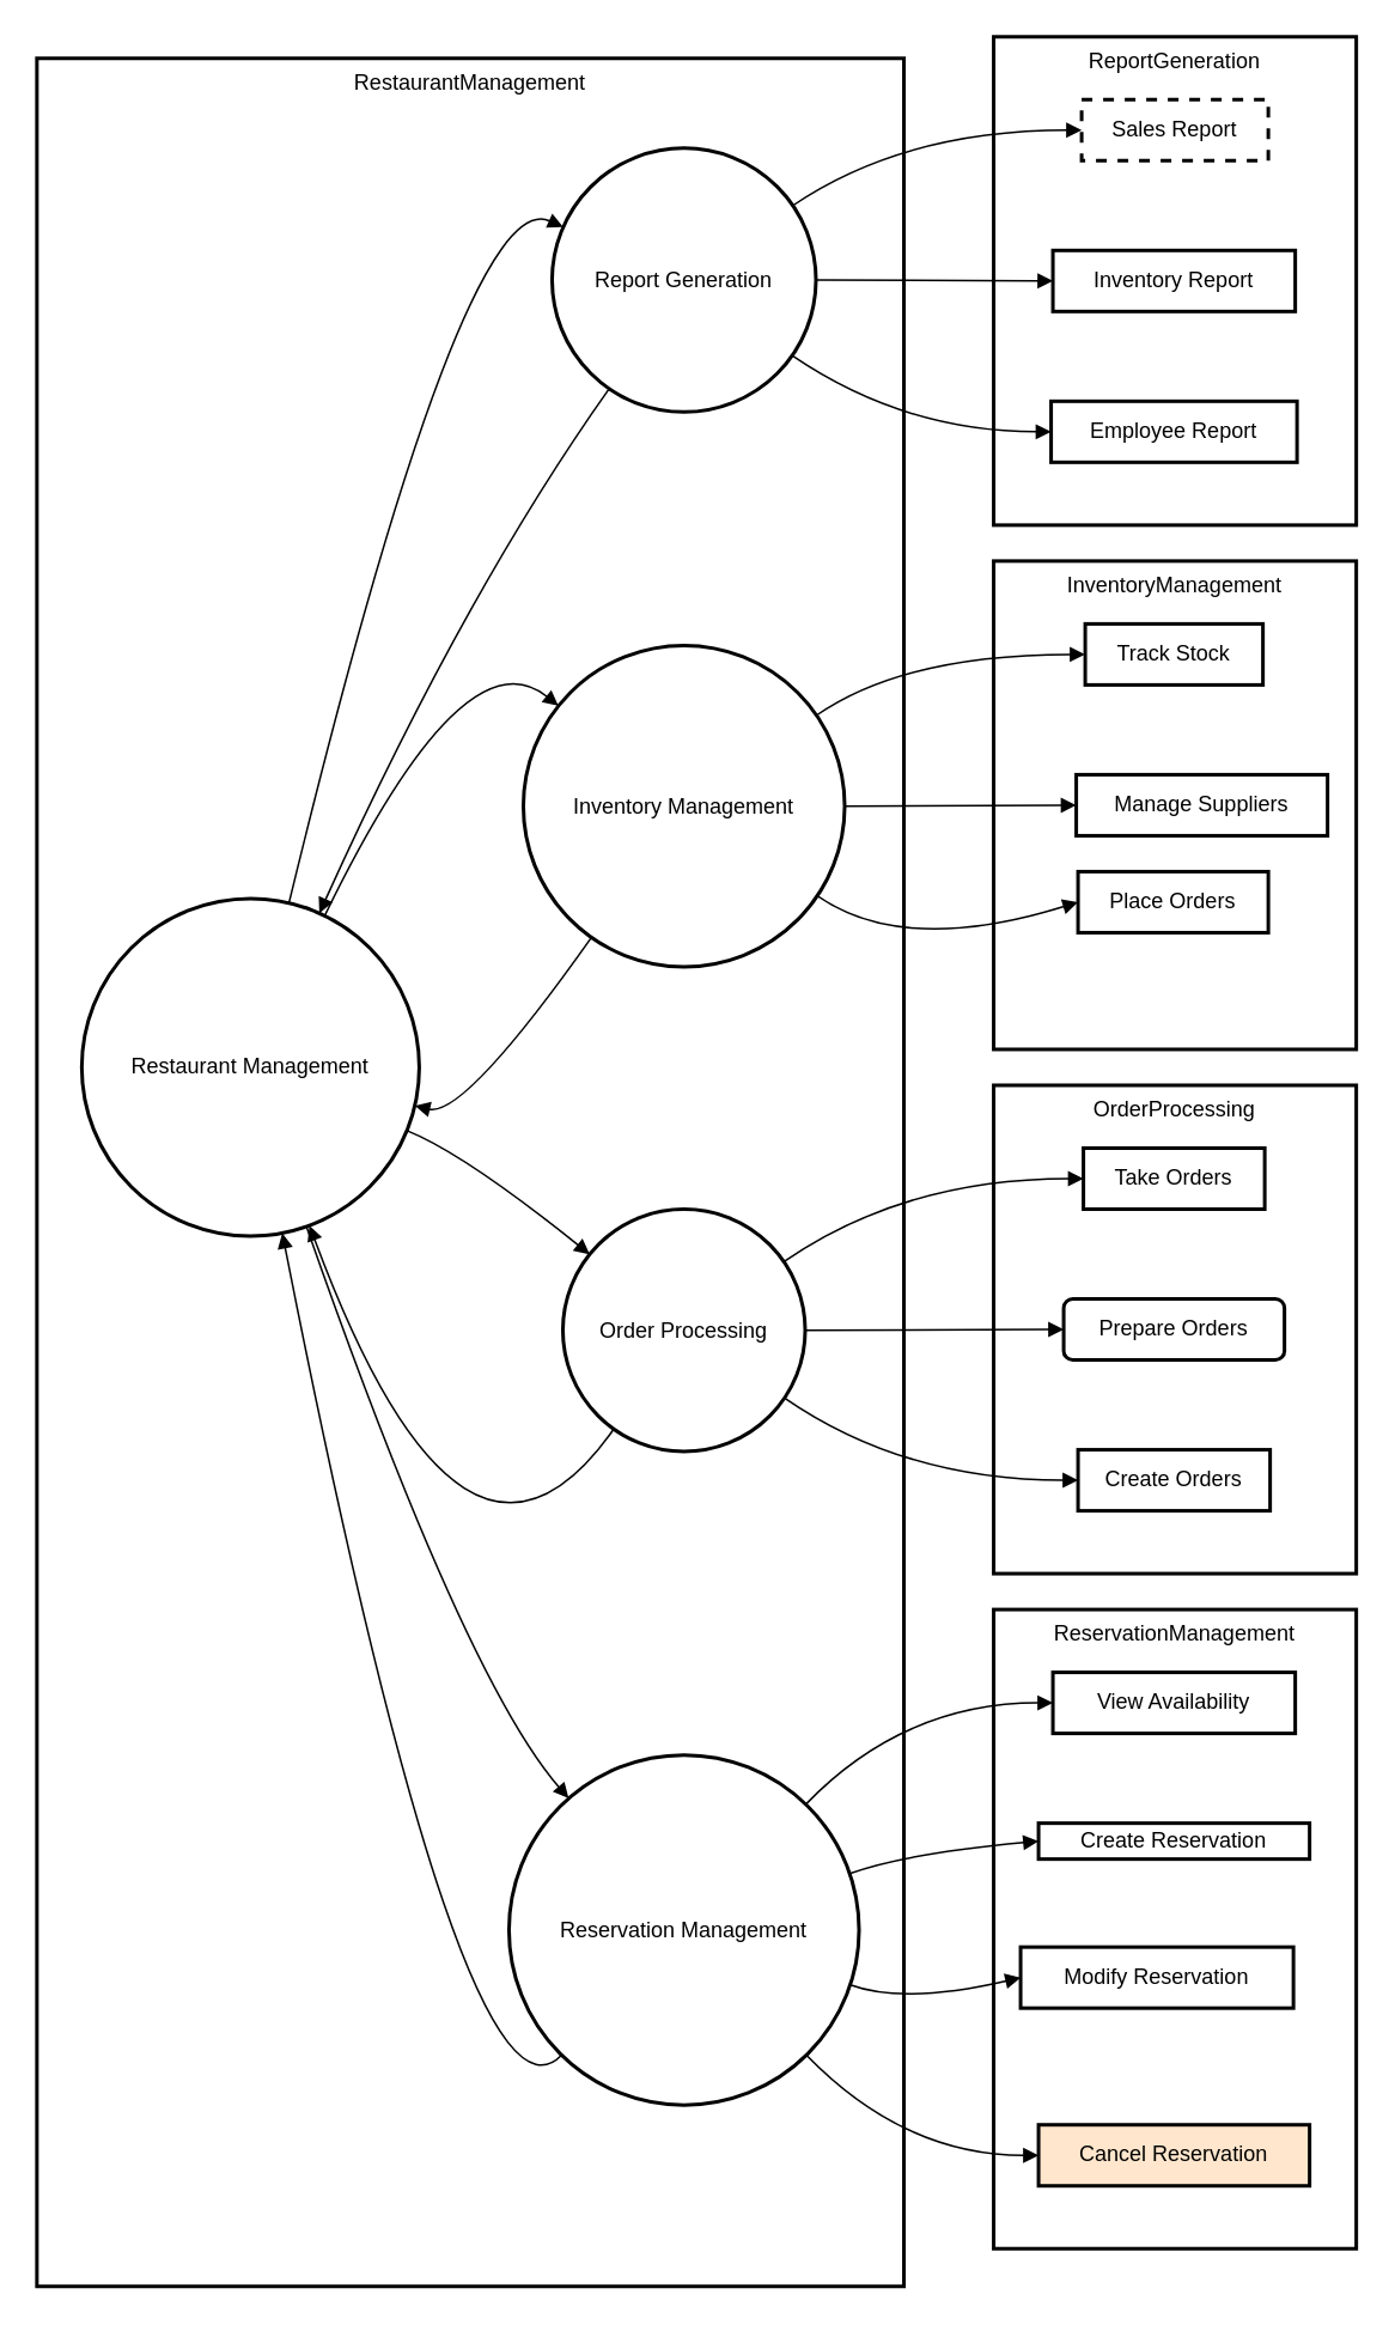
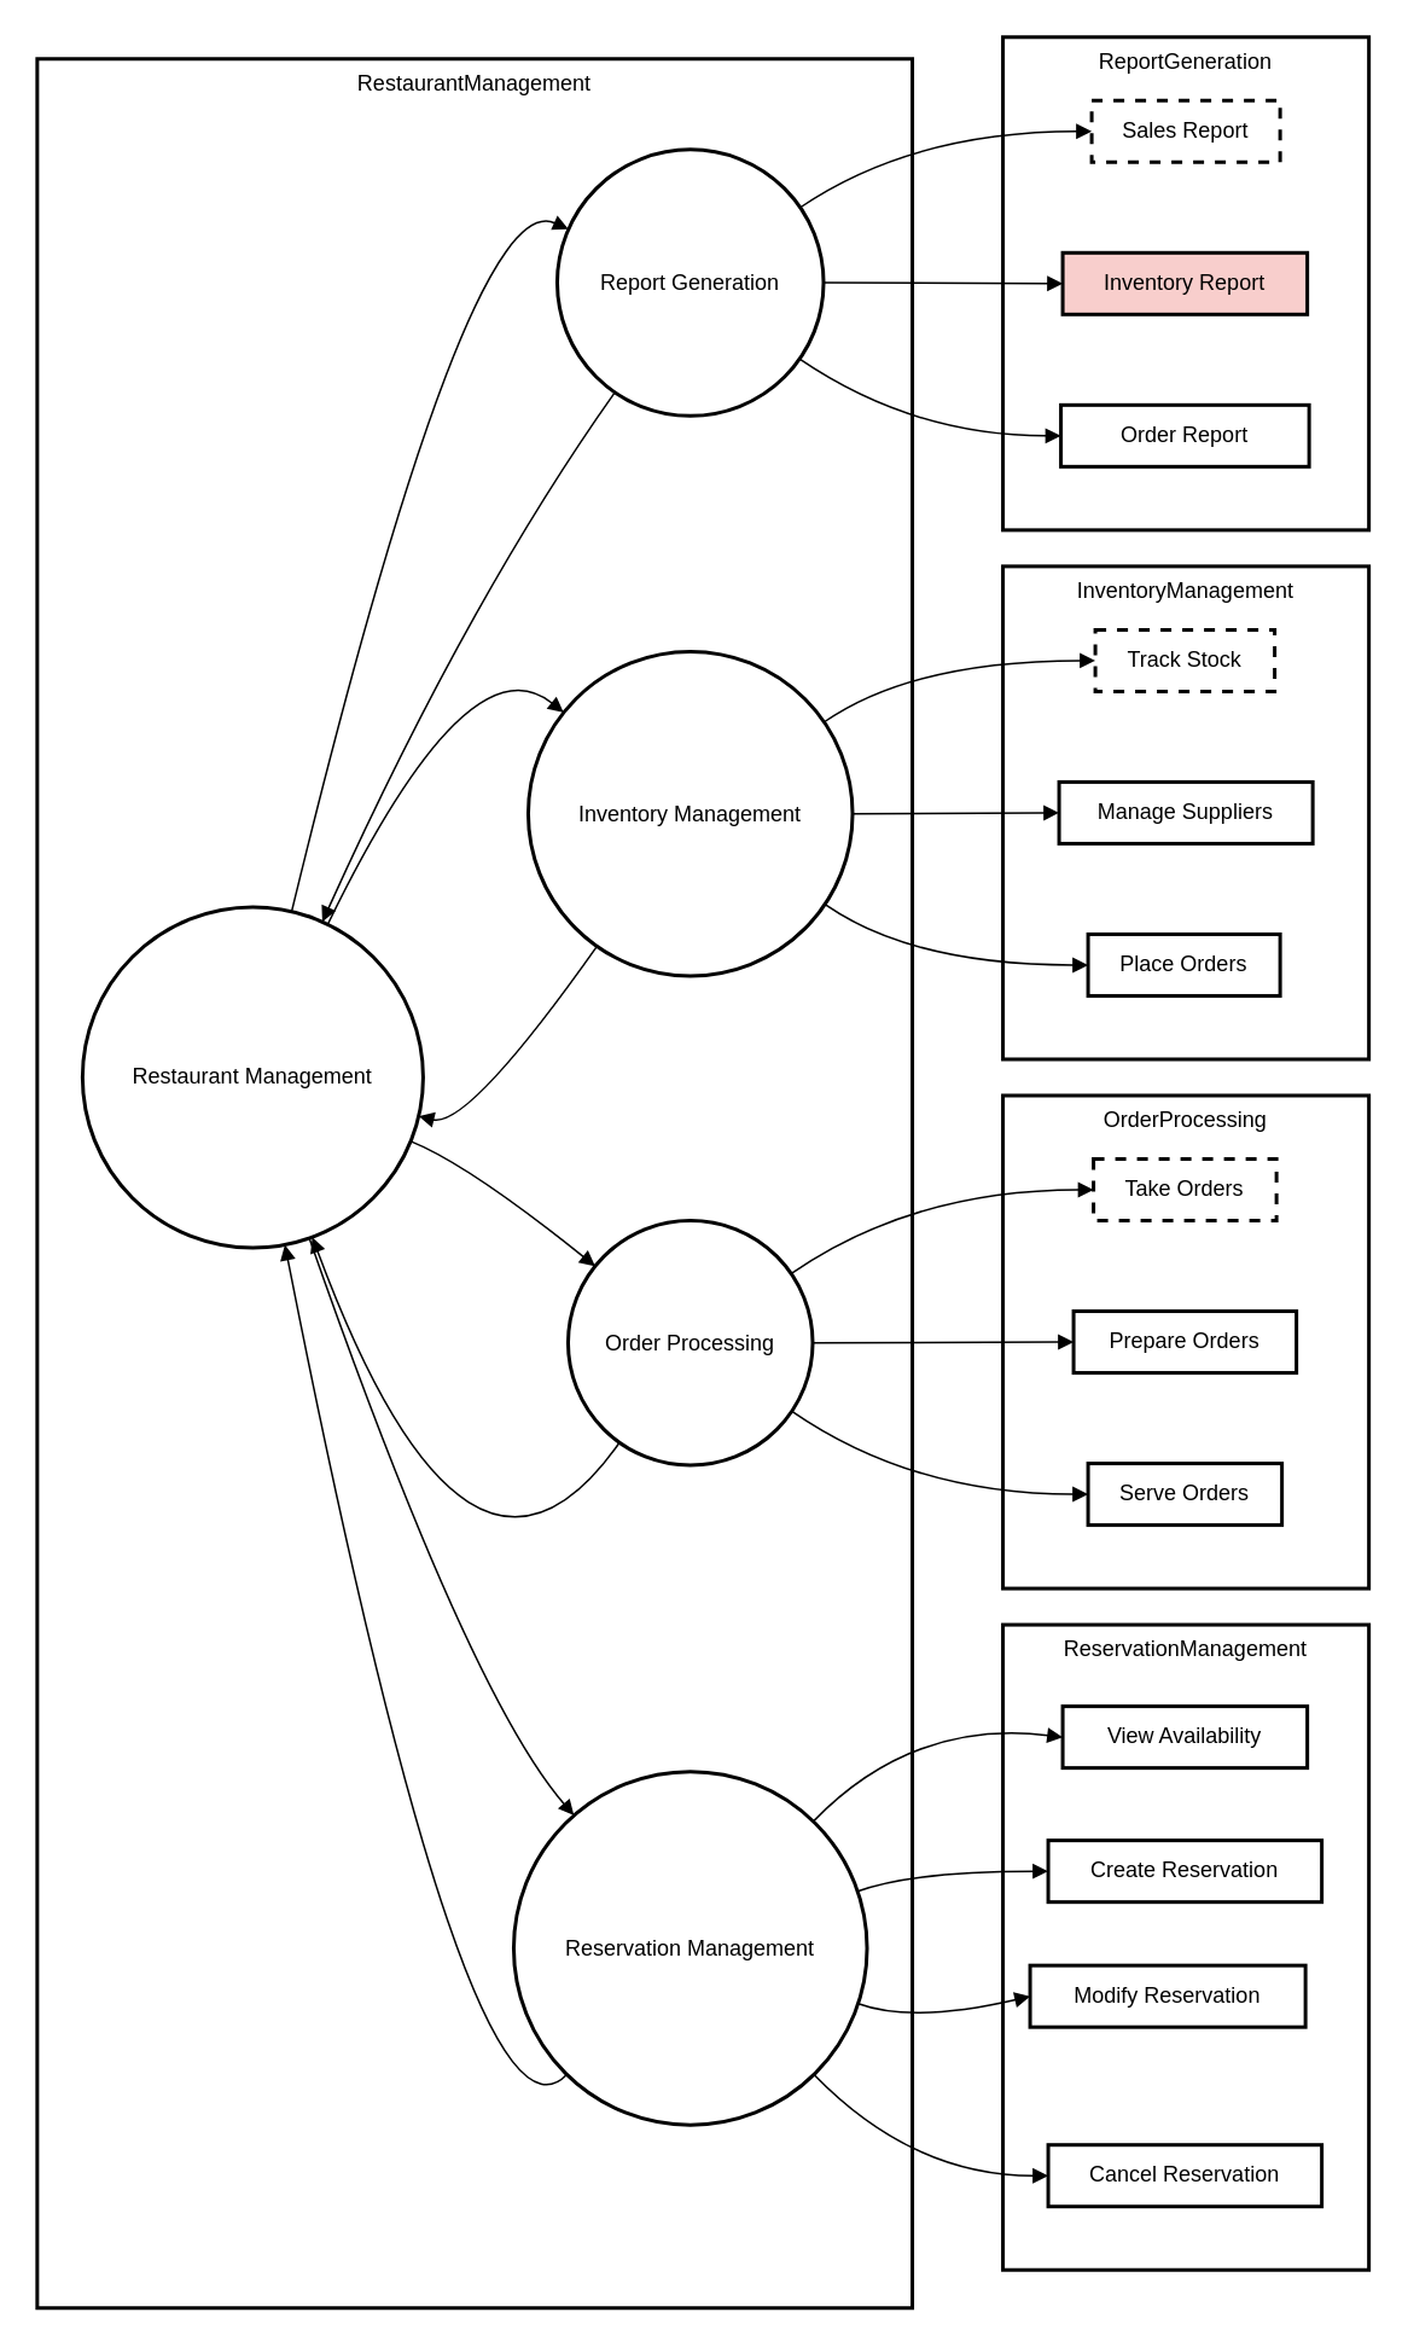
  <mxCell id="0" />
  <mxCell id="1" parent="0" />
  <mxCell id="2" value="ReportGeneration" style="whiteSpace=wrap;strokeWidth=2;verticalAlign=top;" vertex="1" parent="1"><mxGeometry x="553" y="20" width="202" height="272" as="geometry" /></mxCell>
  <mxCell id="3" value="Sales Report" style="whiteSpace=wrap;strokeWidth=2;dashed=1;" vertex="1" parent="1"><mxGeometry x="602" y="55" width="104" height="34" as="geometry" /></mxCell>
- <mxCell id="4" value="Inventory Report" style="whiteSpace=wrap;strokeWidth=2;" vertex="1" parent="1"><mxGeometry x="586" y="139" width="135" height="34" as="geometry" /></mxCell>
- <mxCell id="5" value="Employee Report" style="whiteSpace=wrap;strokeWidth=2;" vertex="1" parent="1"><mxGeometry x="585" y="223" width="137" height="34" as="geometry" /></mxCell>
+ <mxCell id="4" value="Inventory Report" style="whiteSpace=wrap;strokeWidth=2;fillColor=#f8cecc;" vertex="1" parent="1"><mxGeometry x="586" y="139" width="135" height="34" as="geometry" /></mxCell>
+ <mxCell id="5" value="Order Report" style="whiteSpace=wrap;strokeWidth=2;" vertex="1" parent="1"><mxGeometry x="585" y="223" width="137" height="34" as="geometry" /></mxCell>
  <mxCell id="6" value="InventoryManagement" style="whiteSpace=wrap;strokeWidth=2;verticalAlign=top;" vertex="1" parent="1"><mxGeometry x="553" y="312" width="202" height="272" as="geometry" /></mxCell>
- <mxCell id="7" value="Track Stock" style="whiteSpace=wrap;strokeWidth=2;" vertex="1" parent="1"><mxGeometry x="604" y="347" width="99" height="34" as="geometry" /></mxCell>
- <mxCell id="8" value="Manage Suppliers" style="whiteSpace=wrap;strokeWidth=2;" vertex="1" parent="1"><mxGeometry x="599" y="431" width="140" height="34" as="geometry" /></mxCell>
- <mxCell id="9" value="Place Orders" style="whiteSpace=wrap;strokeWidth=2;" vertex="1" parent="1"><mxGeometry x="600" y="485" width="106" height="34" as="geometry" /></mxCell>
+ <mxCell id="7" value="Track Stock" style="whiteSpace=wrap;strokeWidth=2;dashed=1;" vertex="1" parent="1"><mxGeometry x="604" y="347" width="99" height="34" as="geometry" /></mxCell>
+ <mxCell id="8" value="Manage Suppliers" style="whiteSpace=wrap;strokeWidth=2;" vertex="1" parent="1"><mxGeometry x="584" y="431" width="140" height="34" as="geometry" /></mxCell>
+ <mxCell id="9" value="Place Orders" style="whiteSpace=wrap;strokeWidth=2;" vertex="1" parent="1"><mxGeometry x="600" y="515" width="106" height="34" as="geometry" /></mxCell>
  <mxCell id="10" value="OrderProcessing" style="whiteSpace=wrap;strokeWidth=2;verticalAlign=top;" vertex="1" parent="1"><mxGeometry x="553" y="604" width="202" height="272" as="geometry" /></mxCell>
- <mxCell id="11" value="Take Orders" style="whiteSpace=wrap;strokeWidth=2;" vertex="1" parent="1"><mxGeometry x="603" y="639" width="101" height="34" as="geometry" /></mxCell>
- <mxCell id="12" value="Prepare Orders" style="whiteSpace=wrap;strokeWidth=2;rounded=1;" vertex="1" parent="1"><mxGeometry x="592" y="723" width="123" height="34" as="geometry" /></mxCell>
- <mxCell id="13" value="Create Orders" style="whiteSpace=wrap;strokeWidth=2;" vertex="1" parent="1"><mxGeometry x="600" y="807" width="107" height="34" as="geometry" /></mxCell>
+ <mxCell id="11" value="Take Orders" style="whiteSpace=wrap;strokeWidth=2;dashed=1;" vertex="1" parent="1"><mxGeometry x="603" y="639" width="101" height="34" as="geometry" /></mxCell>
+ <mxCell id="12" value="Prepare Orders" style="whiteSpace=wrap;strokeWidth=2;" vertex="1" parent="1"><mxGeometry x="592" y="723" width="123" height="34" as="geometry" /></mxCell>
+ <mxCell id="13" value="Serve Orders" style="whiteSpace=wrap;strokeWidth=2;" vertex="1" parent="1"><mxGeometry x="600" y="807" width="107" height="34" as="geometry" /></mxCell>
  <mxCell id="14" value="ReservationManagement" style="whiteSpace=wrap;strokeWidth=2;verticalAlign=top;" vertex="1" parent="1"><mxGeometry x="553" y="896" width="202" height="356" as="geometry" /></mxCell>
- <mxCell id="15" value="View Availability" style="whiteSpace=wrap;strokeWidth=2;" vertex="1" parent="1"><mxGeometry x="586" y="931" width="135" height="34" as="geometry" /></mxCell>
- <mxCell id="16" value="Create Reservation" style="whiteSpace=wrap;strokeWidth=2;" vertex="1" parent="1"><mxGeometry x="578" y="1015" width="151" height="20" as="geometry" /></mxCell>
+ <mxCell id="15" value="View Availability" style="whiteSpace=wrap;strokeWidth=2;" vertex="1" parent="1"><mxGeometry x="586" y="941" width="135" height="34" as="geometry" /></mxCell>
+ <mxCell id="16" value="Create Reservation" style="whiteSpace=wrap;strokeWidth=2;" vertex="1" parent="1"><mxGeometry x="578" y="1015" width="151" height="34" as="geometry" /></mxCell>
  <mxCell id="17" value="Modify Reservation" style="whiteSpace=wrap;strokeWidth=2;" vertex="1" parent="1"><mxGeometry x="568" y="1084" width="152" height="34" as="geometry" /></mxCell>
- <mxCell id="18" value="Cancel Reservation" style="whiteSpace=wrap;strokeWidth=2;fillColor=#ffe6cc;" vertex="1" parent="1"><mxGeometry x="578" y="1183" width="151" height="34" as="geometry" /></mxCell>
+ <mxCell id="18" value="Cancel Reservation" style="whiteSpace=wrap;strokeWidth=2;" vertex="1" parent="1"><mxGeometry x="578" y="1183" width="151" height="34" as="geometry" /></mxCell>
  <mxCell id="19" value="RestaurantManagement" style="whiteSpace=wrap;strokeWidth=2;verticalAlign=top;" vertex="1" parent="1"><mxGeometry x="20" y="32" width="483" height="1241" as="geometry" /></mxCell>
  <mxCell id="20" value="Restaurant Management" style="ellipse;aspect=fixed;strokeWidth=2;whiteSpace=wrap;" vertex="1" parent="1"><mxGeometry x="45" y="500" width="188" height="188" as="geometry" /></mxCell>
  <mxCell id="21" value="Reservation Management" style="ellipse;aspect=fixed;strokeWidth=2;whiteSpace=wrap;" vertex="1" parent="1"><mxGeometry x="283" y="977" width="195" height="195" as="geometry" /></mxCell>
  <mxCell id="22" value="Order Processing" style="ellipse;aspect=fixed;strokeWidth=2;whiteSpace=wrap;" vertex="1" parent="1"><mxGeometry x="313" y="673" width="135" height="135" as="geometry" /></mxCell>
  <mxCell id="23" value="Inventory Management" style="ellipse;aspect=fixed;strokeWidth=2;whiteSpace=wrap;" vertex="1" parent="1"><mxGeometry x="291" y="359" width="179" height="179" as="geometry" /></mxCell>
  <mxCell id="24" value="Report Generation" style="ellipse;aspect=fixed;strokeWidth=2;whiteSpace=wrap;" vertex="1" parent="1"><mxGeometry x="307" y="82" width="147" height="147" as="geometry" /></mxCell>
  <mxCell id="25" value="" style="curved=1;startArrow=none;endArrow=block;exitX=0.676;exitY=1.001;entryX=0.063;entryY=-0.001;rounded=0;" edge="1" parent="1" source="20" target="21"><mxGeometry relative="1" as="geometry"><Array as="points"><mxPoint x="258" y="934" /></Array></mxGeometry></mxCell>
  <mxCell id="26" value="" style="curved=1;startArrow=none;endArrow=block;exitX=1.002;exitY=0.704;entryX=0.002;entryY=0.099;rounded=0;" edge="1" parent="1" source="20" target="22"><mxGeometry relative="1" as="geometry"><Array as="points"><mxPoint x="258" y="642" /></Array></mxGeometry></mxCell>
  <mxCell id="27" value="" style="curved=1;startArrow=none;endArrow=block;exitX=0.746;exitY=-0.001;entryX=0.001;entryY=0.099;rounded=0;" edge="1" parent="1" source="20" target="23"><mxGeometry relative="1" as="geometry"><Array as="points"><mxPoint x="258" y="350" /></Array></mxGeometry></mxCell>
  <mxCell id="28" value="" style="curved=1;startArrow=none;endArrow=block;exitX=0.622;exitY=-0.001;entryX=-0.001;entryY=0.276;rounded=0;" edge="1" parent="1" source="20" target="24"><mxGeometry relative="1" as="geometry"><Array as="points"><mxPoint x="258" y="101" /></Array></mxGeometry></mxCell>
  <mxCell id="29" value="" style="curved=1;startArrow=none;endArrow=block;exitX=0.984;exitY=-0.001;entryX=0.002;entryY=0.5;rounded=0;" edge="1" parent="1" source="21" target="15"><mxGeometry relative="1" as="geometry"><Array as="points"><mxPoint x="503" y="948" /></Array></mxGeometry></mxCell>
  <mxCell id="30" value="" style="curved=1;startArrow=none;endArrow=block;exitX=0.999;exitY=0.326;entryX=-0.0;entryY=0.5;rounded=0;" edge="1" parent="1" source="21" target="16"><mxGeometry relative="1" as="geometry"><Array as="points"><mxPoint x="503" y="1032" /></Array></mxGeometry></mxCell>
  <mxCell id="31" value="" style="curved=1;startArrow=none;endArrow=block;exitX=0.999;exitY=0.669;entryX=-0.001;entryY=0.5;rounded=0;" edge="1" parent="1" source="21" target="17"><mxGeometry relative="1" as="geometry"><Array as="points"><mxPoint x="503" y="1116" /></Array></mxGeometry></mxCell>
  <mxCell id="32" value="" style="curved=1;startArrow=none;endArrow=block;exitX=0.984;exitY=0.996;entryX=-0.001;entryY=0.5;rounded=0;" edge="1" parent="1" source="21" target="18"><mxGeometry relative="1" as="geometry"><Array as="points"><mxPoint x="503" y="1200" /></Array></mxGeometry></mxCell>
  <mxCell id="33" value="" style="curved=1;startArrow=none;endArrow=block;exitX=0.999;exitY=0.154;entryX=0.0;entryY=0.5;rounded=0;" edge="1" parent="1" source="22" target="11"><mxGeometry relative="1" as="geometry"><Array as="points"><mxPoint x="503" y="656" /></Array></mxGeometry></mxCell>
  <mxCell id="34" value="" style="curved=1;startArrow=none;endArrow=block;exitX=0.999;exitY=0.496;entryX=0.001;entryY=0.5;rounded=0;" edge="1" parent="1" source="22" target="12"><mxGeometry relative="1" as="geometry"><Array as="points" /></mxGeometry></mxCell>
  <mxCell id="35" value="" style="curved=1;startArrow=none;endArrow=block;exitX=0.999;exitY=0.839;entryX=0.002;entryY=0.5;rounded=0;" edge="1" parent="1" source="22" target="13"><mxGeometry relative="1" as="geometry"><Array as="points"><mxPoint x="503" y="824" /></Array></mxGeometry></mxCell>
  <mxCell id="36" value="" style="curved=1;startArrow=none;endArrow=block;exitX=1.0;exitY=0.154;entryX=0.004;entryY=0.5;rounded=0;" edge="1" parent="1" source="23" target="7"><mxGeometry relative="1" as="geometry"><Array as="points"><mxPoint x="503" y="364" /></Array></mxGeometry></mxCell>
  <mxCell id="37" value="" style="curved=1;startArrow=none;endArrow=block;exitX=1.0;exitY=0.497;entryX=-0.003;entryY=0.5;rounded=0;" edge="1" parent="1" source="23" target="8"><mxGeometry relative="1" as="geometry"><Array as="points" /></mxGeometry></mxCell>
  <mxCell id="38" value="" style="curved=1;startArrow=none;endArrow=block;exitX=1.0;exitY=0.84;entryX=0.004;entryY=0.5;rounded=0;" edge="1" parent="1" source="23" target="9"><mxGeometry relative="1" as="geometry"><Array as="points"><mxPoint x="503" y="532" /></Array></mxGeometry></mxCell>
  <mxCell id="39" value="" style="curved=1;startArrow=none;endArrow=block;exitX=1.002;exitY=0.159;entryX=-0.003;entryY=0.5;rounded=0;" edge="1" parent="1" source="24" target="3"><mxGeometry relative="1" as="geometry"><Array as="points"><mxPoint x="503" y="72" /></Array></mxGeometry></mxCell>
  <mxCell id="40" value="" style="curved=1;startArrow=none;endArrow=block;exitX=1.002;exitY=0.503;entryX=-0.001;entryY=0.5;rounded=0;" edge="1" parent="1" source="24" target="4"><mxGeometry relative="1" as="geometry"><Array as="points" /></mxGeometry></mxCell>
  <mxCell id="41" value="" style="curved=1;startArrow=none;endArrow=block;exitX=1.002;exitY=0.848;entryX=-0.0;entryY=0.5;rounded=0;" edge="1" parent="1" source="24" target="5"><mxGeometry relative="1" as="geometry"><Array as="points"><mxPoint x="503" y="240" /></Array></mxGeometry></mxCell>
  <mxCell id="42" value="" style="curved=1;startArrow=none;endArrow=block;exitX=0.016;exitY=0.996;entryX=0.599;entryY=1.001;rounded=0;" edge="1" parent="1" source="21" target="20"><mxGeometry relative="1" as="geometry"><Array as="points"><mxPoint x="258" y="1200" /></Array></mxGeometry></mxCell>
  <mxCell id="43" value="" style="curved=1;startArrow=none;endArrow=block;exitX=0.151;exitY=0.995;entryX=0.687;entryY=1.001;rounded=0;" edge="1" parent="1" source="22" target="20"><mxGeometry relative="1" as="geometry"><Array as="points"><mxPoint x="258" y="914" /></Array></mxGeometry></mxCell>
  <mxCell id="44" value="" style="curved=1;startArrow=none;endArrow=block;exitX=0.15;exitY=0.997;entryX=1.002;entryY=0.62;rounded=0;" edge="1" parent="1" source="23" target="20"><mxGeometry relative="1" as="geometry"><Array as="points"><mxPoint x="258" y="622" /></Array></mxGeometry></mxCell>
  <mxCell id="45" value="" style="curved=1;startArrow=none;endArrow=block;exitX=0.149;exitY=1.005;entryX=0.727;entryY=-0.001;rounded=0;" edge="1" parent="1" source="24" target="20"><mxGeometry relative="1" as="geometry"><Array as="points"><mxPoint x="258" y="330" /></Array></mxGeometry></mxCell>
